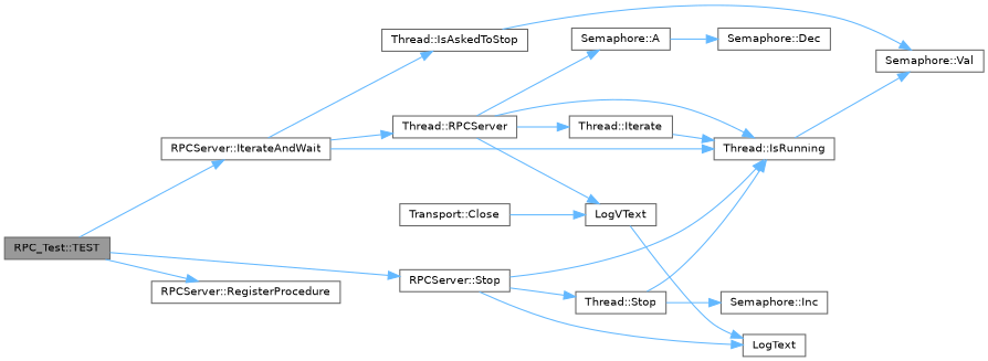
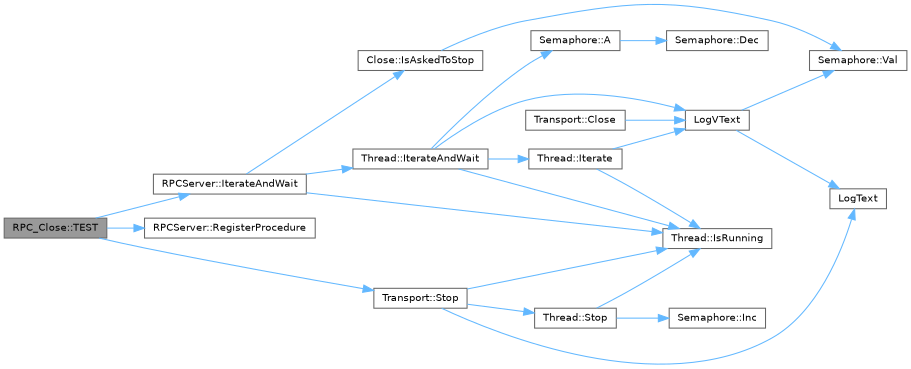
  digraph {
    rankdir=LR
    node [color=grey40 fillcolor=white fontname=Helvetica fontsize=10 shape=box style=filled]
    edge [color=steelblue1 fontname=Helvetica fontsize=10 labelfontname=Helvetica labelfontsize=10 style=solid]
-   n1 [color=gray40 fillcolor=grey60 fontcolor=black height=0.2 label="RPC_Test::TEST" width=0.4]
+   n1 [color=gray40 fillcolor=grey60 fontcolor=black height=0.2 label="RPC_Close::TEST" width=0.4]
    n2 [height=0.2 label="RPCServer::IterateAndWait" width=0.4]
    n3 [height=0.2 label="RPCServer::RegisterProcedure" width=0.4]
-   n4 [height=0.2 label="RPCServer::Stop" width=0.4]
-   n5 [height=0.2 label="Thread::IsAskedToStop" width=0.4]
+   n4 [height=0.2 label="Transport::Stop" width=0.4]
+   n5 [height=0.2 label="Close::IsAskedToStop" width=0.4]
    n6 [height=0.2 label="Thread::IsRunning" width=0.4]
-   n7 [height=0.2 label="Thread::RPCServer" width=0.4]
+   n7 [height=0.2 label="Thread::IterateAndWait" width=0.4]
    n8 [height=0.2 label=LogText width=0.4]
    n9 [height=0.2 label="Thread::Stop" width=0.4]
    n10 [height=0.2 label="Semaphore::Val" width=0.4]
    n11 [height=0.2 label="Semaphore::A" width=0.4]
    n12 [height=0.2 label="Thread::Iterate" width=0.4]
    n13 [height=0.2 label=LogVText width=0.4]
    n14 [height=0.2 label="Semaphore::Dec" width=0.4]
    n15 [height=0.2 label="Transport::Close" width=0.4]
    n16 [height=0.2 label="Semaphore::Inc" width=0.4]
    n1 -> n2
    n1 -> n3
    n1 -> n4
    n2 -> n5
    n2 -> n6
    n2 -> n7
    n4 -> n6
    n4 -> n8
    n4 -> n9
    n5 -> n10
-   n6 -> n10
+   n13 -> n10
    n7 -> n6
    n7 -> n11
    n7 -> n12
    n7 -> n13
    n9 -> n6
    n9 -> n16
    n11 -> n14
    n12 -> n6
+   n12 -> n13
    n13 -> n8
    n15 -> n13
  }
